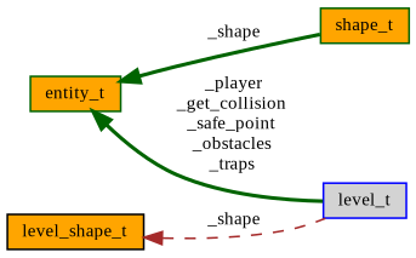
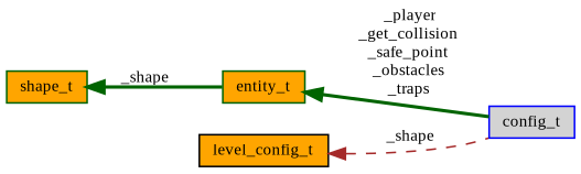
  digraph {
    fontname="Liberation Serif"
    rankdir=LR
    node [color=darkgreen fillcolor=orange fontname="Liberation Serif" fontsize=10 shape=record style=filled]
    edge [color=darkgreen dir=back fontname="Liberation Serif" fontsize=10 labelfontname=Helvetica labelfontsize=10 style=bold]
-   n1 [color=blue fillcolor=lightgrey fontcolor=black height=0.2 label=level_t width=0.4]
+   n1 [color=blue fillcolor=lightgrey fontcolor=black height=0.2 label=config_t width=0.4]
    n2 [height=0.2 label=entity_t width=0.4]
    n3 [height=0.2 label=shape_t width=0.4]
-   n4 [color=black height=0.2 label=level_shape_t width=0.4]
+   n4 [color=black height=0.2 label=level_config_t width=0.4]
    n2 -> n1 [label=" _player\n_get_collision\n_safe_point\n_obstacles\n_traps"]
-   n2 -> n3 [label=" _shape"]
+   n3 -> n2 [label=" _shape"]
    n4 -> n1 [color=brown label=" _shape" style=dashed]
  }
